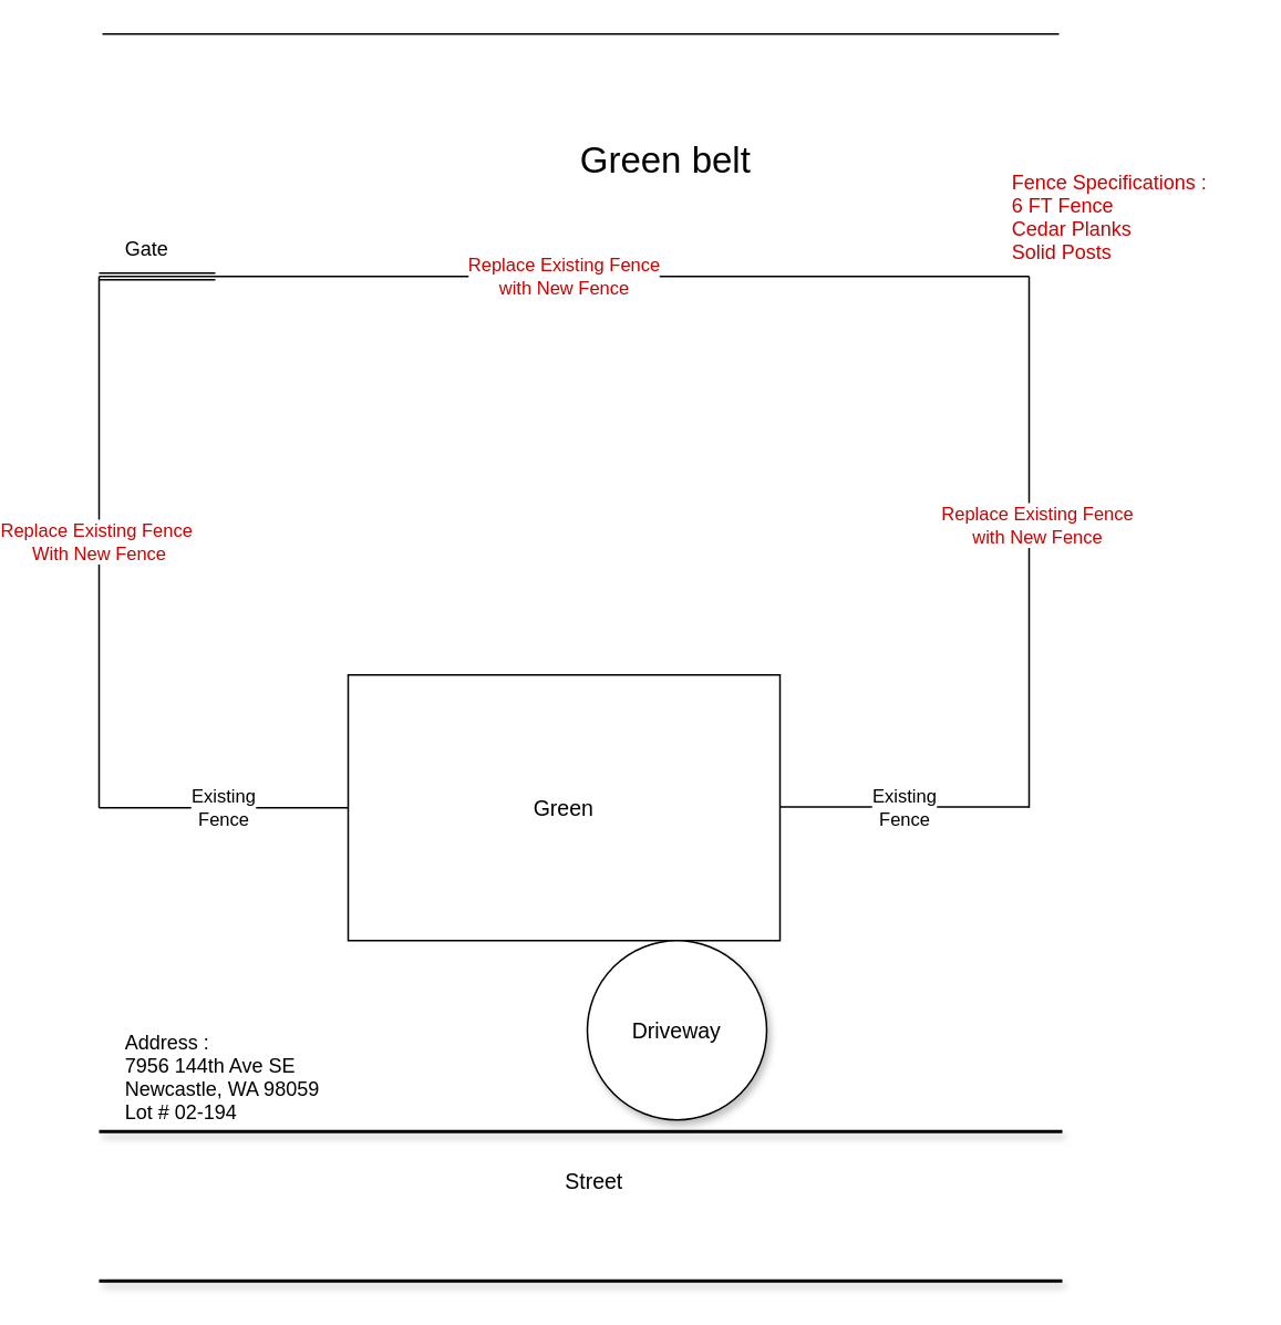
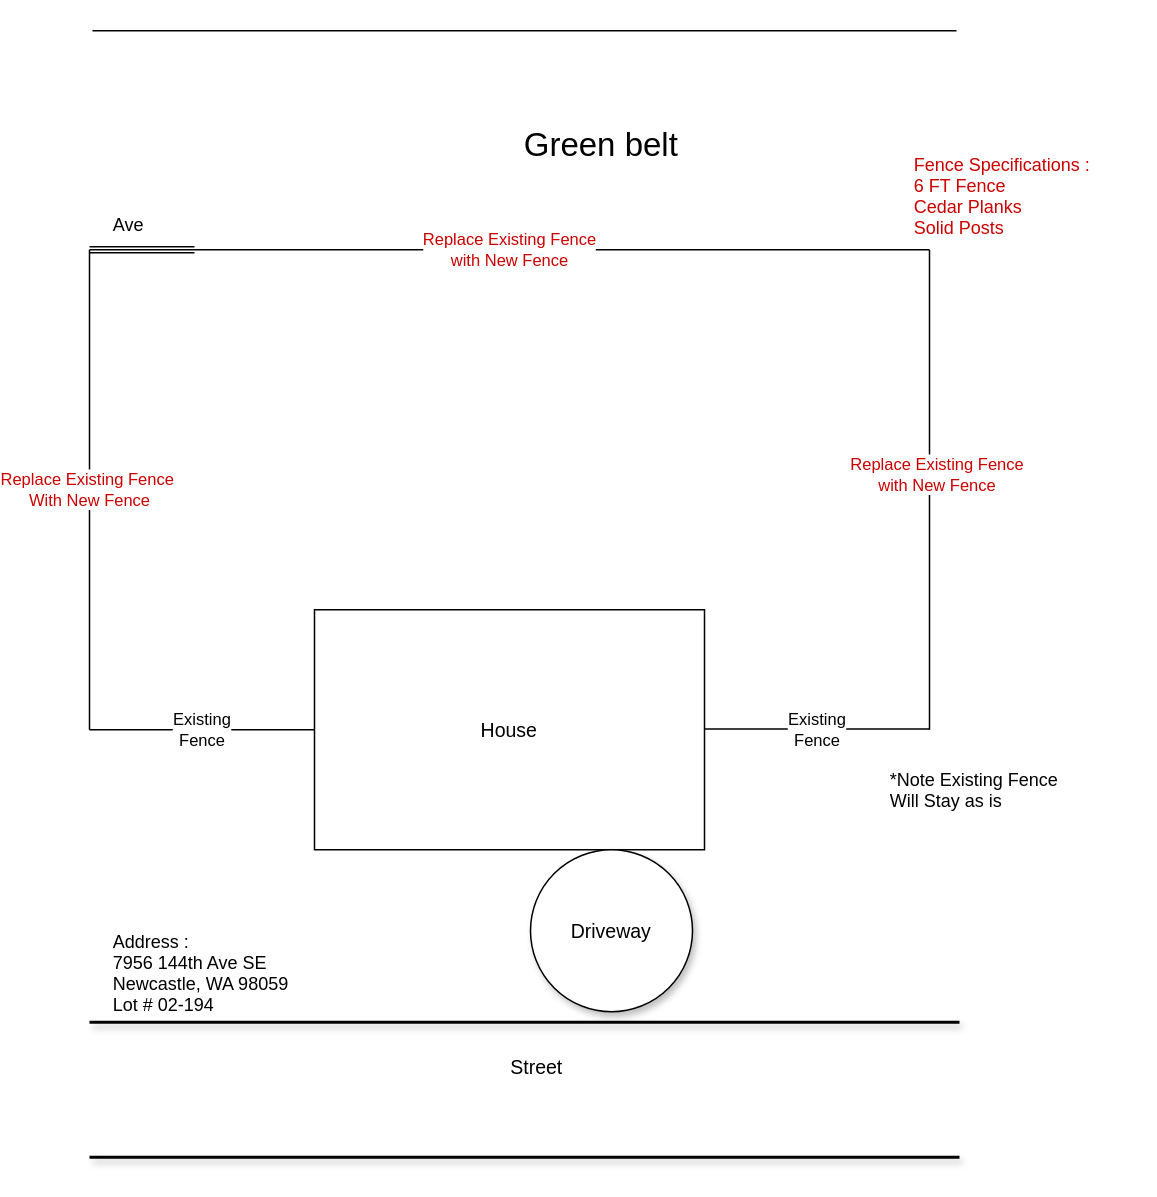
  <mxCell id="0" />
  <mxCell id="1" parent="0" />
- <mxCell id="2" value="&lt;font style=&quot;font-size: 13px&quot;&gt;Green&lt;/font&gt;" style="rounded=0;whiteSpace=wrap;html=1;" parent="1" vertex="1"><mxGeometry x="170" y="406" width="260" height="160" as="geometry" /></mxCell>
+ <mxCell id="2" value="&lt;font style=&quot;font-size: 13px&quot;&gt;House&lt;/font&gt;" style="rounded=0;whiteSpace=wrap;html=1;" parent="1" vertex="1"><mxGeometry x="170" y="406" width="260" height="160" as="geometry" /></mxCell>
  <mxCell id="3" value="Existing&lt;br&gt;Fence" style="endArrow=none;html=1;entryX=0;entryY=0.5;entryDx=0;entryDy=0;" parent="1" target="2" edge="1"><mxGeometry width="50" height="50" relative="1" as="geometry"><mxPoint x="20" y="486" as="sourcePoint" /><mxPoint x="80" y="466" as="targetPoint" /></mxGeometry></mxCell>
  <mxCell id="4" value="Existing&lt;br&gt;Fence" style="endArrow=none;html=1;entryX=0;entryY=0.5;entryDx=0;entryDy=0;" parent="1" edge="1"><mxGeometry width="50" height="50" relative="1" as="geometry"><mxPoint x="430" y="485.5" as="sourcePoint" /><mxPoint x="580" y="485.5" as="targetPoint" /></mxGeometry></mxCell>
  <mxCell id="5" value="&lt;font color=&quot;#cc0000&quot;&gt;Replace Existing Fence&amp;nbsp;&lt;br&gt;With New Fence&lt;/font&gt;" style="endArrow=none;html=1;strokeColor=#000000;" parent="1" edge="1"><mxGeometry width="50" height="50" relative="1" as="geometry"><mxPoint x="20" y="486" as="sourcePoint" /><mxPoint x="20" y="166" as="targetPoint" /></mxGeometry></mxCell>
  <mxCell id="6" value="" style="endArrow=none;html=1;strokeColor=#000000;" parent="1" edge="1"><mxGeometry width="50" height="50" relative="1" as="geometry"><mxPoint x="580" y="486" as="sourcePoint" /><mxPoint x="580" y="166" as="targetPoint" /></mxGeometry></mxCell>
  <mxCell id="7" value="&lt;font color=&quot;#cc0000&quot;&gt;Replace Existing Fence&lt;br&gt;with New Fence&lt;/font&gt;" style="edgeLabel;html=1;align=center;verticalAlign=middle;resizable=0;points=[];" parent="6" vertex="1" connectable="0"><mxGeometry x="0.069" y="-4" relative="1" as="geometry"><mxPoint as="offset" /></mxGeometry></mxCell>
  <mxCell id="8" value="&lt;font color=&quot;#cc0000&quot;&gt;Replace Existing Fence&lt;br&gt;with New Fence&lt;/font&gt;" style="endArrow=none;html=1;strokeColor=#000000;" parent="1" edge="1"><mxGeometry width="50" height="50" relative="1" as="geometry"><mxPoint x="20" y="166" as="sourcePoint" /><mxPoint x="580" y="166" as="targetPoint" /></mxGeometry></mxCell>
  <mxCell id="9" value="Fence Specifications : &#10;6 FT Fence&#10;Cedar Planks&#10;Solid Posts" style="text;strokeColor=none;fillColor=none;align=left;verticalAlign=top;spacingLeft=4;spacingRight=4;overflow=hidden;rotatable=0;points=[[0,0.5],[1,0.5]];portConstraint=eastwest;shadow=1;labelBackgroundColor=#ffffff;fontColor=#CC0000;" parent="1" vertex="1"><mxGeometry x="564" y="96" width="130" height="60" as="geometry" /></mxCell>
  <mxCell id="10" value="" style="shape=link;html=1;" parent="1" edge="1"><mxGeometry width="50" height="50" relative="1" as="geometry"><mxPoint x="20" y="166" as="sourcePoint" /><mxPoint x="90" y="166" as="targetPoint" /></mxGeometry></mxCell>
- <mxCell id="11" value="Gate" style="text;strokeColor=none;fillColor=none;align=left;verticalAlign=top;spacingLeft=4;spacingRight=4;overflow=hidden;rotatable=0;points=[[0,0.5],[1,0.5]];portConstraint=eastwest;shadow=1;" parent="1" vertex="1"><mxGeometry x="30" y="136" width="50" height="20" as="geometry" /></mxCell>
+ <mxCell id="11" value="Ave" style="text;strokeColor=none;fillColor=none;align=left;verticalAlign=top;spacingLeft=4;spacingRight=4;overflow=hidden;rotatable=0;points=[[0,0.5],[1,0.5]];portConstraint=eastwest;shadow=1;" parent="1" vertex="1"><mxGeometry x="30" y="136" width="50" height="20" as="geometry" /></mxCell>
  <mxCell id="12" value="" style="line;strokeWidth=2;html=1;shadow=1;" parent="1" vertex="1"><mxGeometry x="20" y="676" width="580" height="10" as="geometry" /></mxCell>
  <mxCell id="13" value="" style="line;strokeWidth=2;html=1;shadow=1;" parent="1" vertex="1"><mxGeometry x="20" y="766" width="580" height="10" as="geometry" /></mxCell>
  <mxCell id="14" value="Street" style="text;strokeColor=none;fillColor=none;align=left;verticalAlign=top;spacingLeft=4;spacingRight=4;overflow=hidden;rotatable=0;points=[[0,0.5],[1,0.5]];portConstraint=eastwest;shadow=1;fontSize=13;" parent="1" vertex="1"><mxGeometry x="295" y="697" width="50" height="20" as="geometry" /></mxCell>
  <mxCell id="15" value="Driveway" style="ellipse;whiteSpace=wrap;html=1;aspect=fixed;shadow=1;fontSize=13;" parent="1" vertex="1"><mxGeometry x="314" y="566" width="108" height="108" as="geometry" /></mxCell>
+ <mxCell id="16" value="*Note Existing Fence &#10;Will Stay as is&#10;" style="text;strokeColor=none;fillColor=none;align=left;verticalAlign=top;spacingLeft=4;spacingRight=4;overflow=hidden;rotatable=0;points=[[0,0.5],[1,0.5]];portConstraint=eastwest;shadow=1;" parent="1" vertex="1"><mxGeometry x="548" y="506" width="162" height="60" as="geometry" /></mxCell>
  <mxCell id="17" value="Address : &#10;7956 144th Ave SE&#10;Newcastle, WA 98059&#10;Lot # 02-194&#10;" style="text;strokeColor=none;fillColor=none;align=left;verticalAlign=top;spacingLeft=4;spacingRight=4;overflow=hidden;rotatable=0;points=[[0,0.5],[1,0.5]];portConstraint=eastwest;shadow=1;" parent="1" vertex="1"><mxGeometry x="30" y="614" width="162" height="60" as="geometry" /></mxCell>
  <mxCell id="18" value="Green belt" style="text;strokeColor=none;fillColor=none;align=left;verticalAlign=top;spacingLeft=4;spacingRight=4;overflow=hidden;rotatable=0;points=[[0,0.5],[1,0.5]];portConstraint=eastwest;shadow=1;fontSize=22;" parent="1" vertex="1"><mxGeometry x="304" y="76" width="162" height="60" as="geometry" /></mxCell>
  <mxCell id="19" value="" style="endArrow=none;html=1;strokeColor=#000000;fontSize=22;" parent="1" edge="1"><mxGeometry width="50" height="50" relative="1" as="geometry"><mxPoint x="22" y="20" as="sourcePoint" /><mxPoint x="598" y="20" as="targetPoint" /></mxGeometry></mxCell>
